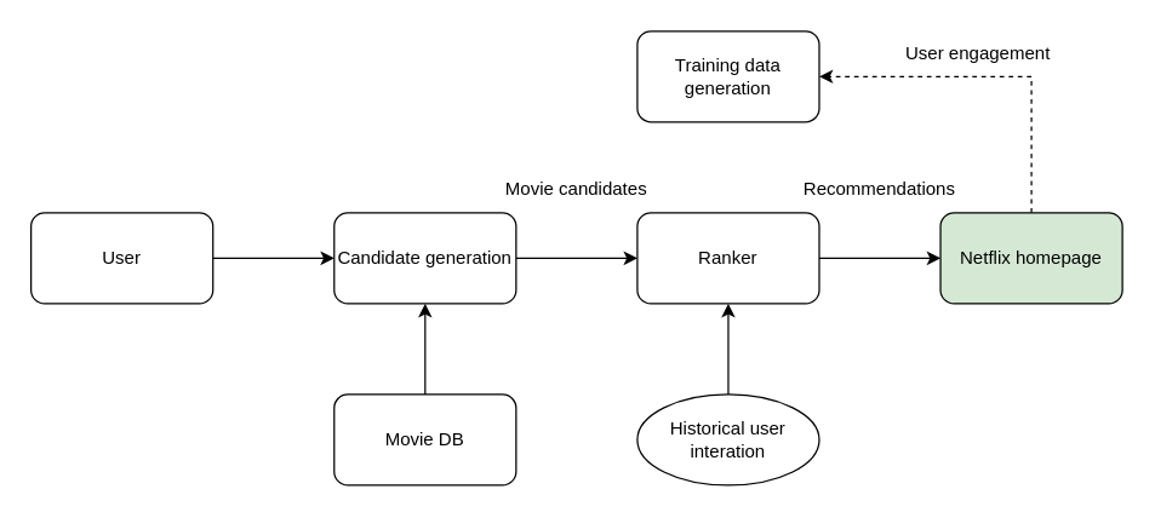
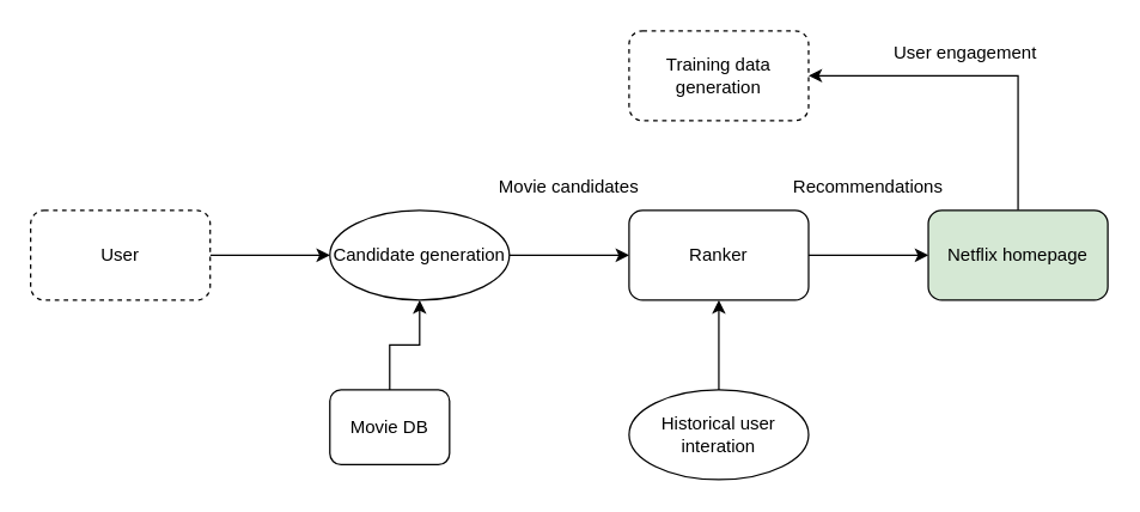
  <mxCell id="0" />
  <mxCell id="1" parent="0" />
  <mxCell id="2" style="edgeStyle=orthogonalEdgeStyle;rounded=0;orthogonalLoop=1;jettySize=auto;html=1;exitX=1;exitY=0.5;exitDx=0;exitDy=0;entryX=0;entryY=0.5;entryDx=0;entryDy=0;" edge="1" parent="1" source="3" target="5"><mxGeometry relative="1" as="geometry" /></mxCell>
- <mxCell id="3" value="User" style="rounded=1;whiteSpace=wrap;html=1;" parent="1" vertex="1"><mxGeometry x="20" y="140" width="120" height="60" as="geometry" /></mxCell>
+ <mxCell id="3" value="User" style="rounded=1;whiteSpace=wrap;html=1;dashed=1;" parent="1" vertex="1"><mxGeometry x="20" y="140" width="120" height="60" as="geometry" /></mxCell>
  <mxCell id="4" style="edgeStyle=orthogonalEdgeStyle;rounded=0;orthogonalLoop=1;jettySize=auto;html=1;exitX=1;exitY=0.5;exitDx=0;exitDy=0;entryX=0;entryY=0.5;entryDx=0;entryDy=0;" edge="1" parent="1" source="5" target="8"><mxGeometry relative="1" as="geometry" /></mxCell>
- <mxCell id="5" value="Candidate generation" style="rounded=1;whiteSpace=wrap;html=1;" parent="1" vertex="1"><mxGeometry x="220" y="140" width="120" height="60" as="geometry" /></mxCell>
- <mxCell id="6" value="Training data generation" style="rounded=1;whiteSpace=wrap;html=1;" parent="1" vertex="1"><mxGeometry x="420" y="20" width="120" height="60" as="geometry" /></mxCell>
+ <mxCell id="5" value="Candidate generation" style="ellipse;whiteSpace=wrap;html=1;" parent="1" vertex="1"><mxGeometry x="220" y="140" width="120" height="60" as="geometry" /></mxCell>
+ <mxCell id="6" value="Training data generation" style="rounded=1;whiteSpace=wrap;html=1;dashed=1;" parent="1" vertex="1"><mxGeometry x="420" y="20" width="120" height="60" as="geometry" /></mxCell>
  <mxCell id="7" style="edgeStyle=orthogonalEdgeStyle;rounded=0;orthogonalLoop=1;jettySize=auto;html=1;exitX=1;exitY=0.5;exitDx=0;exitDy=0;" edge="1" parent="1" source="8" target="11"><mxGeometry relative="1" as="geometry" /></mxCell>
  <mxCell id="8" value="Ranker" style="rounded=1;whiteSpace=wrap;html=1;" vertex="1" parent="1"><mxGeometry x="420" y="140" width="120" height="60" as="geometry" /></mxCell>
  <mxCell id="9" value="Movie candidates" style="text;html=1;strokeColor=none;fillColor=none;align=center;verticalAlign=middle;whiteSpace=wrap;rounded=0;" vertex="1" parent="1"><mxGeometry x="320" y="110" width="120" height="30" as="geometry" /></mxCell>
- <mxCell id="10" style="edgeStyle=orthogonalEdgeStyle;rounded=0;orthogonalLoop=1;jettySize=auto;html=1;exitX=0.5;exitY=0;exitDx=0;exitDy=0;entryX=1;entryY=0.5;entryDx=0;entryDy=0;dashed=1;" edge="1" parent="1" source="11" target="6"><mxGeometry relative="1" as="geometry" /></mxCell>
+ <mxCell id="10" style="edgeStyle=orthogonalEdgeStyle;rounded=0;orthogonalLoop=1;jettySize=auto;html=1;exitX=0.5;exitY=0;exitDx=0;exitDy=0;entryX=1;entryY=0.5;entryDx=0;entryDy=0;" edge="1" parent="1" source="11" target="6"><mxGeometry relative="1" as="geometry" /></mxCell>
  <mxCell id="11" value="Netflix homepage" style="rounded=1;whiteSpace=wrap;html=1;fillColor=#d5e8d4;" vertex="1" parent="1"><mxGeometry x="620" y="140" width="120" height="60" as="geometry" /></mxCell>
  <mxCell id="12" value="Recommendations" style="text;html=1;strokeColor=none;fillColor=none;align=center;verticalAlign=middle;whiteSpace=wrap;rounded=0;" vertex="1" parent="1"><mxGeometry x="520" y="110" width="120" height="30" as="geometry" /></mxCell>
  <mxCell id="13" value="User engagement" style="text;html=1;strokeColor=none;fillColor=none;align=center;verticalAlign=middle;whiteSpace=wrap;rounded=0;" vertex="1" parent="1"><mxGeometry x="590" y="20" width="110" height="30" as="geometry" /></mxCell>
  <mxCell id="14" style="edgeStyle=orthogonalEdgeStyle;rounded=0;orthogonalLoop=1;jettySize=auto;html=1;exitX=0.5;exitY=0;exitDx=0;exitDy=0;entryX=0.5;entryY=1;entryDx=0;entryDy=0;" edge="1" parent="1" source="15" target="5"><mxGeometry relative="1" as="geometry" /></mxCell>
- <mxCell id="15" value="Movie DB" style="rounded=1;whiteSpace=wrap;html=1;" vertex="1" parent="1"><mxGeometry x="220" y="260" width="120" height="60" as="geometry" /></mxCell>
+ <mxCell id="15" value="Movie DB" style="rounded=1;whiteSpace=wrap;html=1;" vertex="1" parent="1"><mxGeometry x="220" y="260" width="80" height="50" as="geometry" /></mxCell>
  <mxCell id="16" style="edgeStyle=orthogonalEdgeStyle;rounded=0;orthogonalLoop=1;jettySize=auto;html=1;exitX=0.5;exitY=0;exitDx=0;exitDy=0;entryX=0.5;entryY=1;entryDx=0;entryDy=0;" edge="1" parent="1" source="17" target="8"><mxGeometry relative="1" as="geometry" /></mxCell>
  <mxCell id="17" value="Historical user interation" style="ellipse;whiteSpace=wrap;html=1;" vertex="1" parent="1"><mxGeometry x="420" y="260" width="120" height="60" as="geometry" /></mxCell>
